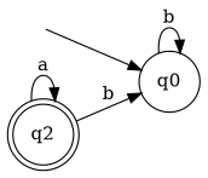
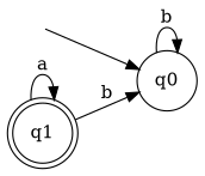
  digraph {
    fontname="DejaVu Serif"
    rankdir=LR
    node [color=black fontcolor=black fontname="DejaVu Serif"]
    edge [fontname="DejaVu Serif"]
    start [color=white fontcolor=white shape=point]
    q0 [shape=circle]
-   q1 [shape=doublecircle label=q2]
+   q1 [shape=doublecircle]
    start -> q0
    q0 -> q0 [label=b]
    q1 -> q0 [label=b]
    q1 -> q1 [label=a]
  }
